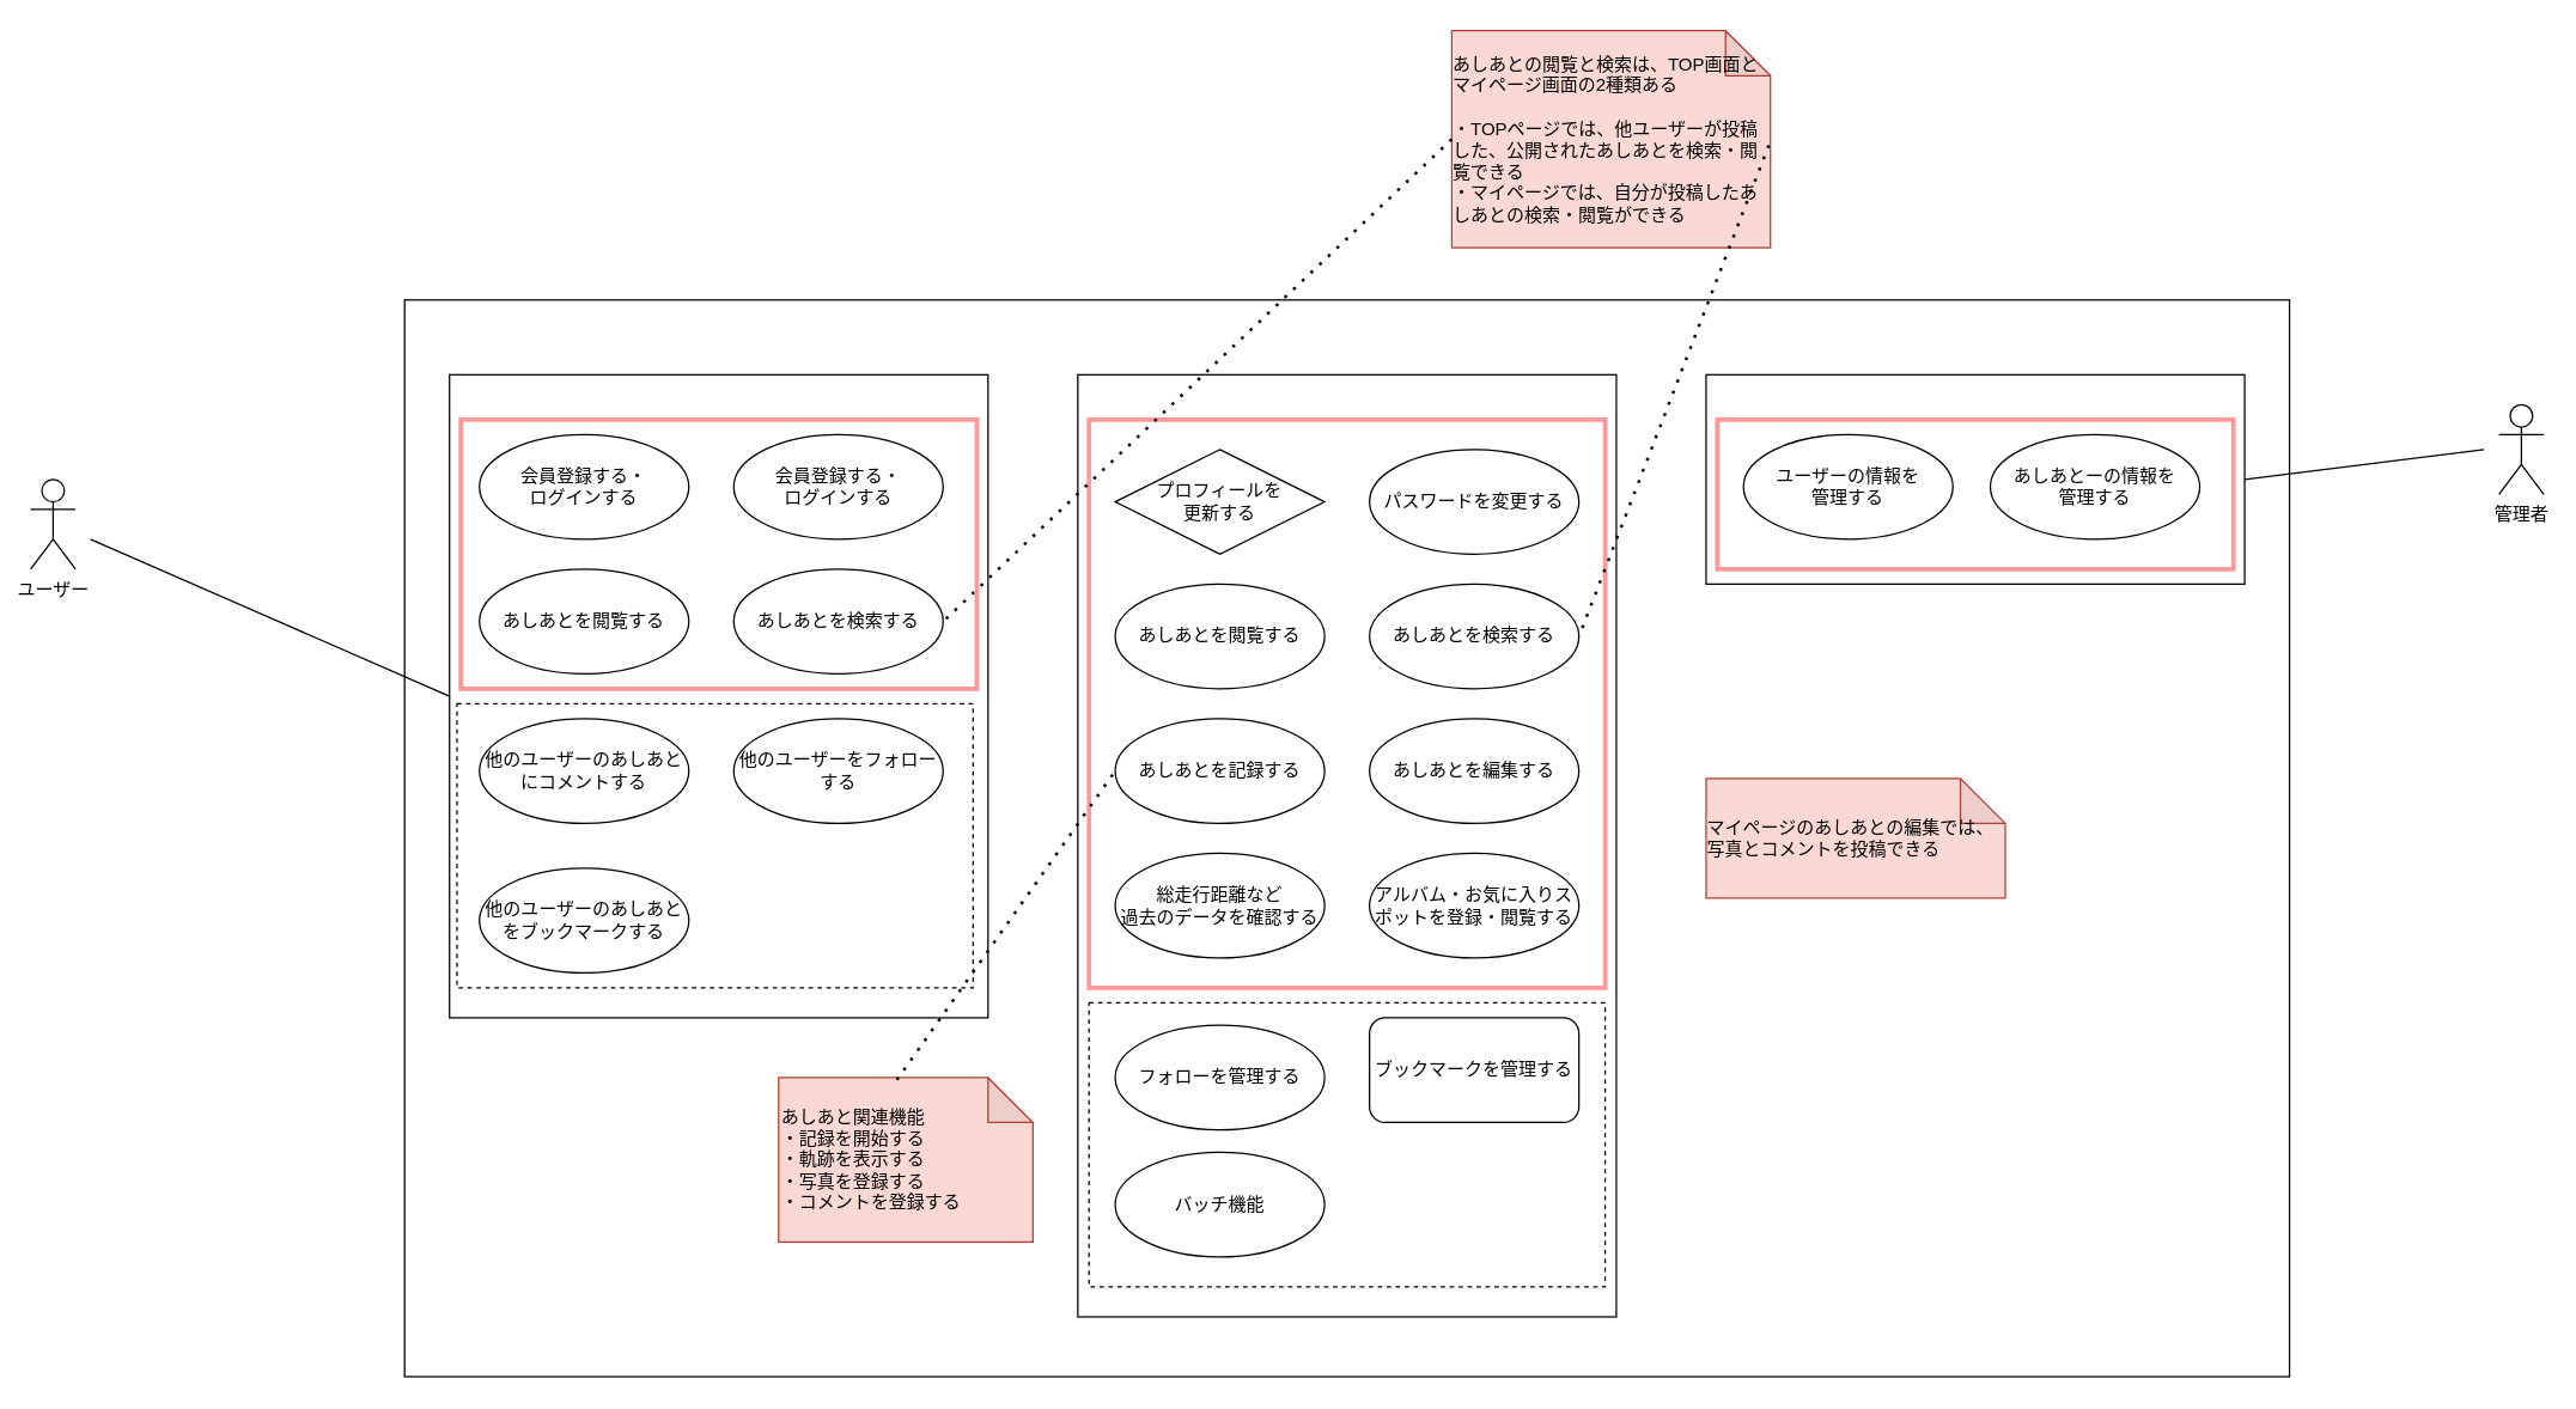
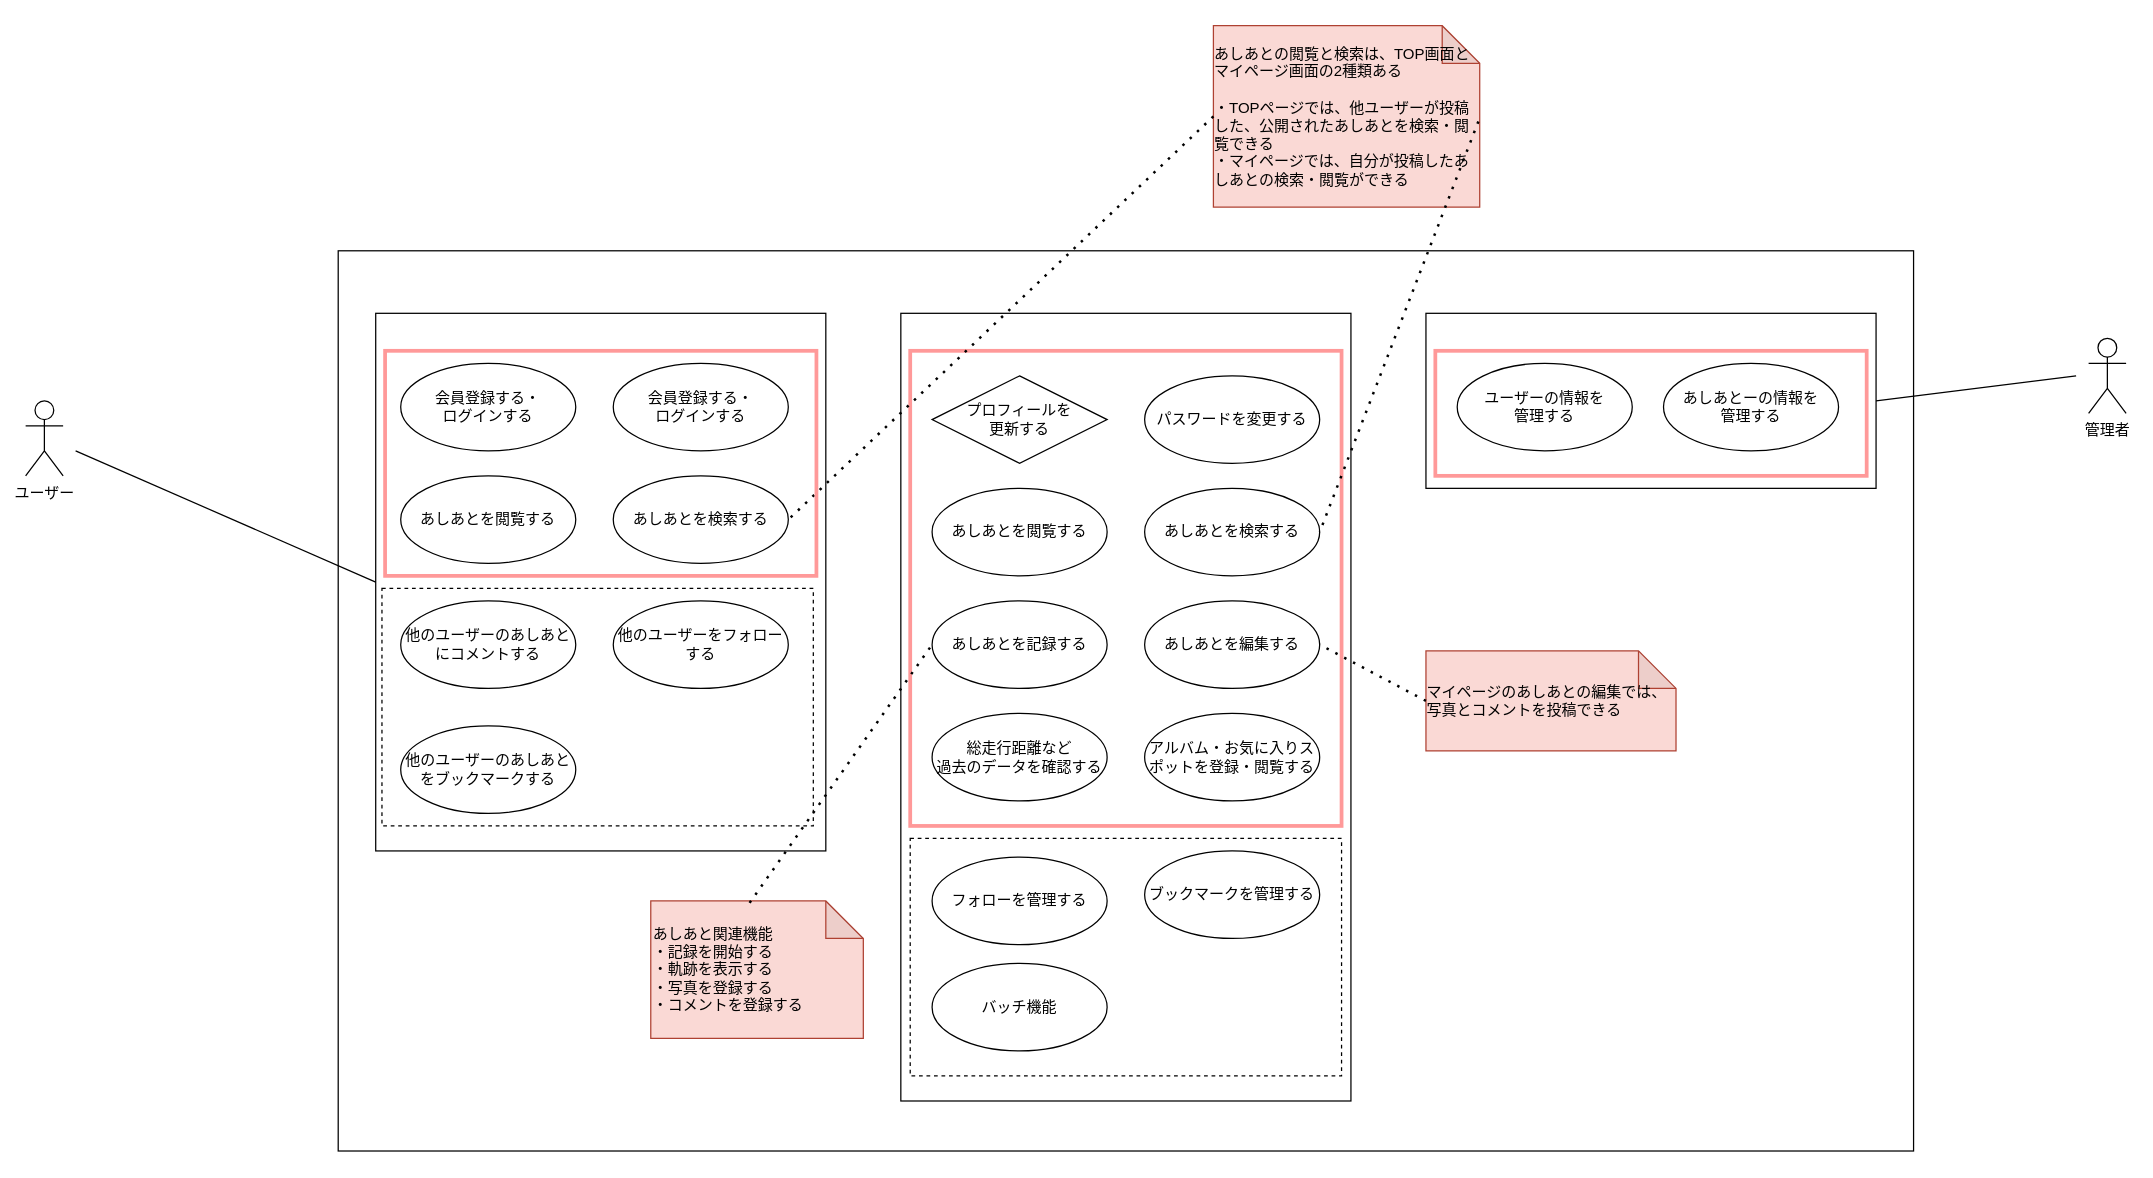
  <mxCell id="0" />
  <mxCell id="1" parent="0" />
  <mxCell id="2" value="" style="rounded=0;whiteSpace=wrap;html=1;fontColor=#FFFFFF;fillColor=none;" vertex="1" parent="1"><mxGeometry x="1140" y="250" width="360" height="140" as="geometry" /></mxCell>
  <mxCell id="3" value="&lt;font color=&quot;#ffffff&quot;&gt;くるまのあしあとアプリケーション&lt;/font&gt;" style="rounded=0;whiteSpace=wrap;html=1;fontColor=#000000;fillColor=none;verticalAlign=top;" vertex="1" parent="1"><mxGeometry x="270" y="200" width="1260" height="720" as="geometry" /></mxCell>
  <mxCell id="4" value="" style="rounded=0;whiteSpace=wrap;html=1;fontColor=#FFFFFF;fillColor=none;" vertex="1" parent="1"><mxGeometry x="720" y="250" width="360" height="630" as="geometry" /></mxCell>
  <mxCell id="5" value="" style="rounded=0;whiteSpace=wrap;html=1;fontColor=#FFFFFF;fillColor=none;strokeColor=#FF9999;strokeWidth=3;" vertex="1" parent="1"><mxGeometry x="727.5" y="280" width="345" height="380" as="geometry" /></mxCell>
  <mxCell id="6" value="" style="rounded=0;whiteSpace=wrap;html=1;fontColor=#FFFFFF;fillColor=none;dashed=1;" vertex="1" parent="1"><mxGeometry x="727.5" y="670" width="345" height="190" as="geometry" /></mxCell>
  <mxCell id="7" value="" style="rounded=0;whiteSpace=wrap;html=1;fontColor=#000000;fillColor=none;" vertex="1" parent="1"><mxGeometry x="300" y="250" width="360" height="430" as="geometry" /></mxCell>
  <mxCell id="8" value="ユーザー" style="shape=umlActor;verticalLabelPosition=bottom;verticalAlign=top;html=1;fillColor=none;" vertex="1" parent="1"><mxGeometry x="20" y="320" width="30" height="60" as="geometry" /></mxCell>
  <mxCell id="9" value="あしあとを記録する" style="ellipse;whiteSpace=wrap;html=1;fillColor=none;" vertex="1" parent="1"><mxGeometry x="745" y="480" width="140" height="70" as="geometry" /></mxCell>
  <mxCell id="10" value="" style="endArrow=none;html=1;entryX=0;entryY=0.5;entryDx=0;entryDy=0;" edge="1" parent="1" target="7"><mxGeometry relative="1" as="geometry"><mxPoint x="60" y="360" as="sourcePoint" /><mxPoint x="310" y="304.5" as="targetPoint" /></mxGeometry></mxCell>
  <mxCell id="11" value="あしあとを閲覧する" style="ellipse;whiteSpace=wrap;html=1;fillColor=none;" vertex="1" parent="1"><mxGeometry x="320" y="380" width="140" height="70" as="geometry" /></mxCell>
  <mxCell id="12" value="あしあとを検索する" style="ellipse;whiteSpace=wrap;html=1;fillColor=none;" vertex="1" parent="1"><mxGeometry x="490" y="380" width="140" height="70" as="geometry" /></mxCell>
  <mxCell id="13" value="あしあとを編集する" style="ellipse;whiteSpace=wrap;html=1;fillColor=none;" vertex="1" parent="1"><mxGeometry x="915" y="480" width="140" height="70" as="geometry" /></mxCell>
  <mxCell id="14" value="&lt;div style=&quot;text-align: left;&quot;&gt;&lt;span style=&quot;color: rgb(0, 0, 0); background-color: initial;&quot;&gt;あしあとの閲覧と検索は、TOP画面とマイページ画面の2種類ある&lt;/span&gt;&lt;/div&gt;&lt;div style=&quot;text-align: left;&quot;&gt;&lt;span style=&quot;color: rgb(0, 0, 0); background-color: initial;&quot;&gt;&lt;br&gt;&lt;/span&gt;&lt;/div&gt;&lt;font color=&quot;#000000&quot;&gt;&lt;div style=&quot;text-align: left;&quot;&gt;&lt;span style=&quot;background-color: initial;&quot;&gt;・TOPページでは、他ユーザーが投稿した、公開されたあしあとを検索・閲覧できる&lt;/span&gt;&lt;/div&gt;&lt;div style=&quot;text-align: left;&quot;&gt;&lt;span style=&quot;background-color: initial;&quot;&gt;・マイページでは、自分が投稿したあしあとの検索・閲覧ができる&lt;/span&gt;&lt;/div&gt;&lt;/font&gt;" style="shape=note;whiteSpace=wrap;html=1;backgroundOutline=1;darkOpacity=0.05;fillColor=#fad9d5;strokeColor=#ae4132;" vertex="1" parent="1"><mxGeometry x="970" y="20" width="213" height="145" as="geometry" /></mxCell>
  <mxCell id="15" value="&lt;div style=&quot;text-align: left;&quot;&gt;&lt;span style=&quot;color: rgb(0, 0, 0); background-color: initial;&quot;&gt;マイページのあしあとの編集では、写真とコメントを投稿できる&lt;/span&gt;&lt;/div&gt;" style="shape=note;whiteSpace=wrap;html=1;backgroundOutline=1;darkOpacity=0.05;fillColor=#fad9d5;strokeColor=#ae4132;" vertex="1" parent="1"><mxGeometry x="1140" y="520" width="200" height="80" as="geometry" /></mxCell>
  <mxCell id="16" value="&lt;font color=&quot;#ffffff&quot;&gt;TOP画面&lt;/font&gt;" style="text;html=1;strokeColor=none;fillColor=none;align=center;verticalAlign=middle;whiteSpace=wrap;rounded=0;dashed=1;fontColor=#000000;" vertex="1" parent="1"><mxGeometry x="425" y="250" width="110" height="30" as="geometry" /></mxCell>
  <mxCell id="17" value="あしあとを閲覧する" style="ellipse;whiteSpace=wrap;html=1;fillColor=none;" vertex="1" parent="1"><mxGeometry x="745" y="390" width="140" height="70" as="geometry" /></mxCell>
  <mxCell id="18" value="あしあとを検索する" style="ellipse;whiteSpace=wrap;html=1;fillColor=none;" vertex="1" parent="1"><mxGeometry x="915" y="390" width="140" height="70" as="geometry" /></mxCell>
  <mxCell id="19" value="&lt;font color=&quot;#ffffff&quot;&gt;マイページ画面&lt;/font&gt;" style="text;html=1;strokeColor=none;fillColor=none;align=center;verticalAlign=middle;whiteSpace=wrap;rounded=0;dashed=1;fontColor=#000000;" vertex="1" parent="1"><mxGeometry x="845" y="250" width="110" height="30" as="geometry" /></mxCell>
  <mxCell id="20" value="&lt;div style=&quot;&quot;&gt;&lt;font color=&quot;#000000&quot;&gt;あしあと関連機能&lt;/font&gt;&lt;/div&gt;&lt;div style=&quot;&quot;&gt;&lt;font color=&quot;#000000&quot;&gt;・記録を開始する&lt;/font&gt;&lt;/div&gt;&lt;div style=&quot;&quot;&gt;&lt;font color=&quot;#000000&quot;&gt;・軌跡を表示する&lt;/font&gt;&lt;/div&gt;&lt;div style=&quot;&quot;&gt;&lt;font color=&quot;#000000&quot;&gt;・写真を登録する&lt;/font&gt;&lt;/div&gt;&lt;div style=&quot;&quot;&gt;&lt;font color=&quot;#000000&quot;&gt;・コメントを登録する&lt;/font&gt;&lt;/div&gt;" style="shape=note;whiteSpace=wrap;html=1;backgroundOutline=1;darkOpacity=0.05;fillColor=#fad9d5;strokeColor=#ae4132;align=left;" vertex="1" parent="1"><mxGeometry x="520" y="720" width="170" height="110" as="geometry" /></mxCell>
  <mxCell id="21" value="" style="edgeStyle=none;html=1;fontColor=#FFFFFF;" edge="1" parent="1" source="45" target="44"><mxGeometry relative="1" as="geometry" /></mxCell>
  <mxCell id="22" value="ユーザーの情報を&lt;br&gt;管理する" style="ellipse;whiteSpace=wrap;html=1;fillColor=none;" vertex="1" parent="1"><mxGeometry x="1165" y="290" width="140" height="70" as="geometry" /></mxCell>
  <mxCell id="23" value="あしあとーの情報を&lt;br&gt;管理する" style="ellipse;whiteSpace=wrap;html=1;fillColor=none;" vertex="1" parent="1"><mxGeometry x="1330" y="290" width="140" height="70" as="geometry" /></mxCell>
  <mxCell id="24" value="" style="endArrow=none;dashed=1;html=1;dashPattern=1 3;strokeWidth=2;fontColor=#000000;exitX=0;exitY=0.5;exitDx=0;exitDy=0;exitPerimeter=0;entryX=1;entryY=0.5;entryDx=0;entryDy=0;" edge="1" parent="1" source="14" target="12"><mxGeometry width="50" height="50" relative="1" as="geometry"><mxPoint x="420" y="600" as="sourcePoint" /><mxPoint x="470" y="550" as="targetPoint" /></mxGeometry></mxCell>
  <mxCell id="25" value="" style="endArrow=none;dashed=1;html=1;dashPattern=1 3;strokeWidth=2;fontColor=#000000;entryX=1;entryY=0.5;entryDx=0;entryDy=0;exitX=0.995;exitY=0.528;exitDx=0;exitDy=0;exitPerimeter=0;" edge="1" parent="1" source="14" target="18"><mxGeometry width="50" height="50" relative="1" as="geometry"><mxPoint x="720" y="240" as="sourcePoint" /><mxPoint x="640" y="325" as="targetPoint" /></mxGeometry></mxCell>
+ <mxCell id="26" value="" style="endArrow=none;dashed=1;html=1;dashPattern=1 3;strokeWidth=2;fontColor=#000000;entryX=1;entryY=0.5;entryDx=0;entryDy=0;exitX=0;exitY=0.5;exitDx=0;exitDy=0;exitPerimeter=0;" edge="1" parent="1" source="15" target="13"><mxGeometry width="50" height="50" relative="1" as="geometry"><mxPoint x="710" y="657.5" as="sourcePoint" /><mxPoint x="645" y="592.5" as="targetPoint" /></mxGeometry></mxCell>
  <mxCell id="27" value="" style="endArrow=none;dashed=1;html=1;dashPattern=1 3;strokeWidth=2;fontColor=#000000;entryX=0;entryY=0.5;entryDx=0;entryDy=0;exitX=0.465;exitY=0.014;exitDx=0;exitDy=0;exitPerimeter=0;" edge="1" parent="1" source="20" target="9"><mxGeometry width="50" height="50" relative="1" as="geometry"><mxPoint x="730" y="485" as="sourcePoint" /><mxPoint x="645" y="585" as="targetPoint" /></mxGeometry></mxCell>
  <mxCell id="28" value="" style="endArrow=none;html=1;entryX=1;entryY=0.5;entryDx=0;entryDy=0;" edge="1" parent="1" target="2"><mxGeometry relative="1" as="geometry"><mxPoint x="1660" y="300" as="sourcePoint" /><mxPoint x="300" y="680" as="targetPoint" /></mxGeometry></mxCell>
  <mxCell id="29" value="会員登録する・&lt;br&gt;ログインする" style="ellipse;whiteSpace=wrap;html=1;fillColor=none;" vertex="1" parent="1"><mxGeometry x="320" y="290" width="140" height="70" as="geometry" /></mxCell>
  <mxCell id="30" value="会員登録する・&lt;br&gt;ログインする" style="ellipse;whiteSpace=wrap;html=1;fillColor=none;" vertex="1" parent="1"><mxGeometry x="490" y="290" width="140" height="70" as="geometry" /></mxCell>
  <mxCell id="31" value="プロフィールを&lt;br&gt;更新する" style="rhombus;whiteSpace=wrap;html=1;fillColor=none;" vertex="1" parent="1"><mxGeometry x="745" y="300" width="140" height="70" as="geometry" /></mxCell>
  <mxCell id="32" value="パスワードを変更する" style="ellipse;whiteSpace=wrap;html=1;fillColor=none;" vertex="1" parent="1"><mxGeometry x="915" y="300" width="140" height="70" as="geometry" /></mxCell>
  <mxCell id="33" value="総走行距離など&lt;br&gt;過去のデータを確認する" style="ellipse;whiteSpace=wrap;html=1;fillColor=none;" vertex="1" parent="1"><mxGeometry x="745" y="570" width="140" height="70" as="geometry" /></mxCell>
  <mxCell id="34" value="アルバム・お気に入りスポットを登録・閲覧する" style="ellipse;whiteSpace=wrap;html=1;fillColor=none;" vertex="1" parent="1"><mxGeometry x="915" y="570" width="140" height="70" as="geometry" /></mxCell>
  <mxCell id="35" value="管理者" style="shape=umlActor;verticalLabelPosition=bottom;verticalAlign=top;html=1;fillColor=none;" vertex="1" parent="1"><mxGeometry x="1670" y="270" width="30" height="60" as="geometry" /></mxCell>
  <mxCell id="36" value="他のユーザーのあしあとにコメントする" style="ellipse;whiteSpace=wrap;html=1;fillColor=none;" vertex="1" parent="1"><mxGeometry x="320" y="480" width="140" height="70" as="geometry" /></mxCell>
  <mxCell id="37" value="他のユーザーをフォローする" style="ellipse;whiteSpace=wrap;html=1;fillColor=none;" vertex="1" parent="1"><mxGeometry x="490" y="480" width="140" height="70" as="geometry" /></mxCell>
  <mxCell id="38" value="他のユーザーのあしあとをブックマークする" style="ellipse;whiteSpace=wrap;html=1;fillColor=none;" vertex="1" parent="1"><mxGeometry x="320" y="580" width="140" height="70" as="geometry" /></mxCell>
  <mxCell id="39" value="フォローを管理する" style="ellipse;whiteSpace=wrap;html=1;fillColor=none;" vertex="1" parent="1"><mxGeometry x="745" y="685" width="140" height="70" as="geometry" /></mxCell>
- <mxCell id="40" value="ブックマークを管理する" style="whiteSpace=wrap;html=1;fillColor=none;rounded=1;" vertex="1" parent="1"><mxGeometry x="915" y="680" width="140" height="70" as="geometry" /></mxCell>
+ <mxCell id="40" value="ブックマークを管理する" style="ellipse;whiteSpace=wrap;html=1;fillColor=none;" vertex="1" parent="1"><mxGeometry x="915" y="680" width="140" height="70" as="geometry" /></mxCell>
  <mxCell id="41" value="バッチ機能" style="ellipse;whiteSpace=wrap;html=1;fillColor=none;" vertex="1" parent="1"><mxGeometry x="745" y="770" width="140" height="70" as="geometry" /></mxCell>
  <mxCell id="42" value="" style="rounded=0;whiteSpace=wrap;html=1;fontColor=#FFFFFF;fillColor=none;dashed=1;" vertex="1" parent="1"><mxGeometry x="305" y="470" width="345" height="190" as="geometry" /></mxCell>
  <mxCell id="43" value="" style="rounded=0;whiteSpace=wrap;html=1;fontColor=#FFFFFF;fillColor=none;strokeColor=#FF9999;strokeWidth=3;" vertex="1" parent="1"><mxGeometry x="307.5" y="280" width="345" height="180" as="geometry" /></mxCell>
  <mxCell id="44" value="" style="rounded=0;whiteSpace=wrap;html=1;fontColor=#FFFFFF;fillColor=none;strokeColor=#FF9999;strokeWidth=3;" vertex="1" parent="1"><mxGeometry x="1147.5" y="280" width="345" height="100" as="geometry" /></mxCell>
  <mxCell id="45" value="&lt;font color=&quot;#ffffff&quot;&gt;管理画面&lt;/font&gt;" style="text;html=1;strokeColor=none;fillColor=none;align=center;verticalAlign=middle;whiteSpace=wrap;rounded=0;dashed=1;fontColor=#000000;" vertex="1" parent="1"><mxGeometry x="1265" y="250" width="110" height="30" as="geometry" /></mxCell>
